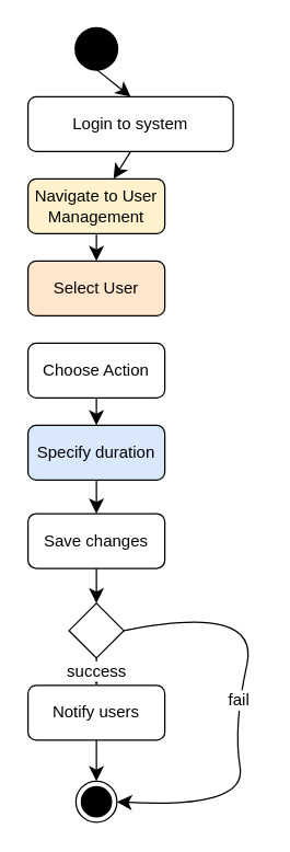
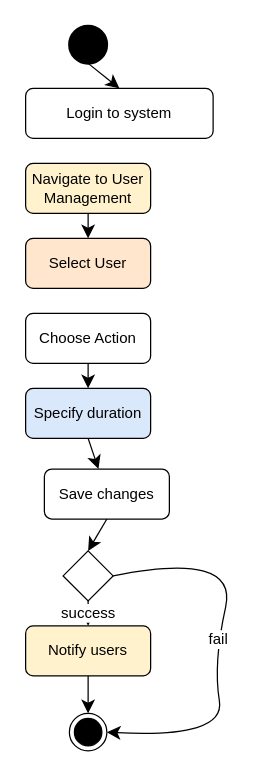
  <mxCell id="0" />
  <mxCell id="1" parent="0" />
  <mxCell id="2" style="edgeStyle=none;curved=1;rounded=0;orthogonalLoop=1;jettySize=auto;html=1;exitX=0.5;exitY=1;exitDx=0;exitDy=0;exitPerimeter=0;entryX=0.5;entryY=0;entryDx=0;entryDy=0;fontSize=12;startSize=8;endSize=8;" edge="1" parent="1" source="3" target="5"><mxGeometry relative="1" as="geometry" /></mxCell>
  <mxCell id="3" value="" style="strokeWidth=2;html=1;shape=mxgraph.flowchart.start_2;whiteSpace=wrap;fillColor=#000000;" vertex="1" parent="1"><mxGeometry x="55" y="20" width="30" height="30" as="geometry" /></mxCell>
- <mxCell id="4" style="edgeStyle=none;curved=1;rounded=0;orthogonalLoop=1;jettySize=auto;html=1;exitX=0.5;exitY=1;exitDx=0;exitDy=0;fontSize=12;startSize=8;endSize=8;" edge="1" parent="1" source="5" target="7"><mxGeometry relative="1" as="geometry" /></mxCell>
  <mxCell id="5" value="Login to system" style="rounded=1;whiteSpace=wrap;html=1;" vertex="1" parent="1"><mxGeometry x="20" y="70" width="150" height="40" as="geometry" /></mxCell>
  <mxCell id="6" style="edgeStyle=none;curved=1;rounded=0;orthogonalLoop=1;jettySize=auto;html=1;exitX=0.5;exitY=1;exitDx=0;exitDy=0;entryX=0.5;entryY=0;entryDx=0;entryDy=0;fontSize=12;startSize=8;endSize=8;" edge="1" parent="1" source="7" target="8"><mxGeometry relative="1" as="geometry" /></mxCell>
  <mxCell id="7" value="Navigate to User Management" style="rounded=1;whiteSpace=wrap;html=1;fillColor=#fff2cc;" vertex="1" parent="1"><mxGeometry x="20" y="130" width="100" height="40" as="geometry" /></mxCell>
  <mxCell id="8" value="Select User" style="rounded=1;whiteSpace=wrap;html=1;fillColor=#ffe6cc;" vertex="1" parent="1"><mxGeometry x="20" y="190" width="100" height="40" as="geometry" /></mxCell>
  <mxCell id="9" style="edgeStyle=none;curved=1;rounded=0;orthogonalLoop=1;jettySize=auto;html=1;exitX=0.5;exitY=1;exitDx=0;exitDy=0;fontSize=12;startSize=8;endSize=8;" edge="1" parent="1" source="10" target="12"><mxGeometry relative="1" as="geometry" /></mxCell>
  <mxCell id="10" value="Choose Action" style="rounded=1;whiteSpace=wrap;html=1;" vertex="1" parent="1"><mxGeometry x="20" y="250" width="100" height="40" as="geometry" /></mxCell>
  <mxCell id="11" style="edgeStyle=none;curved=1;rounded=0;orthogonalLoop=1;jettySize=auto;html=1;exitX=0.5;exitY=1;exitDx=0;exitDy=0;fontSize=12;startSize=8;endSize=8;" edge="1" parent="1" source="12" target="14"><mxGeometry relative="1" as="geometry" /></mxCell>
  <mxCell id="12" value="Specify duration" style="rounded=1;whiteSpace=wrap;html=1;fillColor=#dae8fc;" vertex="1" parent="1"><mxGeometry x="20" y="310" width="100" height="40" as="geometry" /></mxCell>
  <mxCell id="13" style="edgeStyle=none;curved=1;rounded=0;orthogonalLoop=1;jettySize=auto;html=1;exitX=0.5;exitY=1;exitDx=0;exitDy=0;entryX=0.5;entryY=0;entryDx=0;entryDy=0;fontSize=12;startSize=8;endSize=8;" edge="1" parent="1" source="14" target="16"><mxGeometry relative="1" as="geometry" /></mxCell>
- <mxCell id="14" value="Save changes" style="rounded=1;whiteSpace=wrap;html=1;" vertex="1" parent="1"><mxGeometry x="20" y="374.5" width="100" height="40" as="geometry" /></mxCell>
+ <mxCell id="14" value="Save changes" style="rounded=1;whiteSpace=wrap;html=1;" vertex="1" parent="1"><mxGeometry x="35" y="374.5" width="100" height="40" as="geometry" /></mxCell>
  <mxCell id="15" value="success" style="edgeStyle=none;curved=1;rounded=0;orthogonalLoop=1;jettySize=auto;html=1;exitX=0.5;exitY=1;exitDx=0;exitDy=0;entryX=0.5;entryY=0;entryDx=0;entryDy=0;fontSize=12;startSize=8;endSize=8;" edge="1" parent="1" source="16" target="18"><mxGeometry relative="1" as="geometry" /></mxCell>
  <mxCell id="16" value="" style="rhombus;whiteSpace=wrap;html=1;" vertex="1" parent="1"><mxGeometry x="50" y="440" width="40" height="40" as="geometry" /></mxCell>
  <mxCell id="17" style="edgeStyle=none;curved=1;rounded=0;orthogonalLoop=1;jettySize=auto;html=1;exitX=0.5;exitY=1;exitDx=0;exitDy=0;fontSize=12;startSize=8;endSize=8;" edge="1" parent="1" source="18" target="19"><mxGeometry relative="1" as="geometry" /></mxCell>
- <mxCell id="18" value="Notify users" style="rounded=1;whiteSpace=wrap;html=1;" vertex="1" parent="1"><mxGeometry x="20" y="500" width="100" height="40" as="geometry" /></mxCell>
+ <mxCell id="18" value="Notify users" style="rounded=1;whiteSpace=wrap;html=1;fillColor=#fff2cc;" vertex="1" parent="1"><mxGeometry x="20" y="500" width="100" height="40" as="geometry" /></mxCell>
  <mxCell id="19" value="" style="ellipse;html=1;shape=endState;fillColor=#000000;strokeColor=#000000;" vertex="1" parent="1"><mxGeometry x="55" y="570" width="30" height="30" as="geometry" /></mxCell>
  <mxCell id="20" value="fail" style="endArrow=classic;html=1;rounded=0;fontSize=12;startSize=8;endSize=8;curved=1;entryX=1;entryY=0.5;entryDx=0;entryDy=0;exitX=1;exitY=0.5;exitDx=0;exitDy=0;" edge="1" parent="1" source="16" target="19"><mxGeometry width="50" height="50" relative="1" as="geometry"><mxPoint x="90" y="464.5" as="sourcePoint" /><mxPoint x="140" y="414.5" as="targetPoint" /><Array as="points"><mxPoint x="190" y="440" /><mxPoint x="170" y="530" /><mxPoint x="180" y="590" /></Array></mxGeometry></mxCell>
